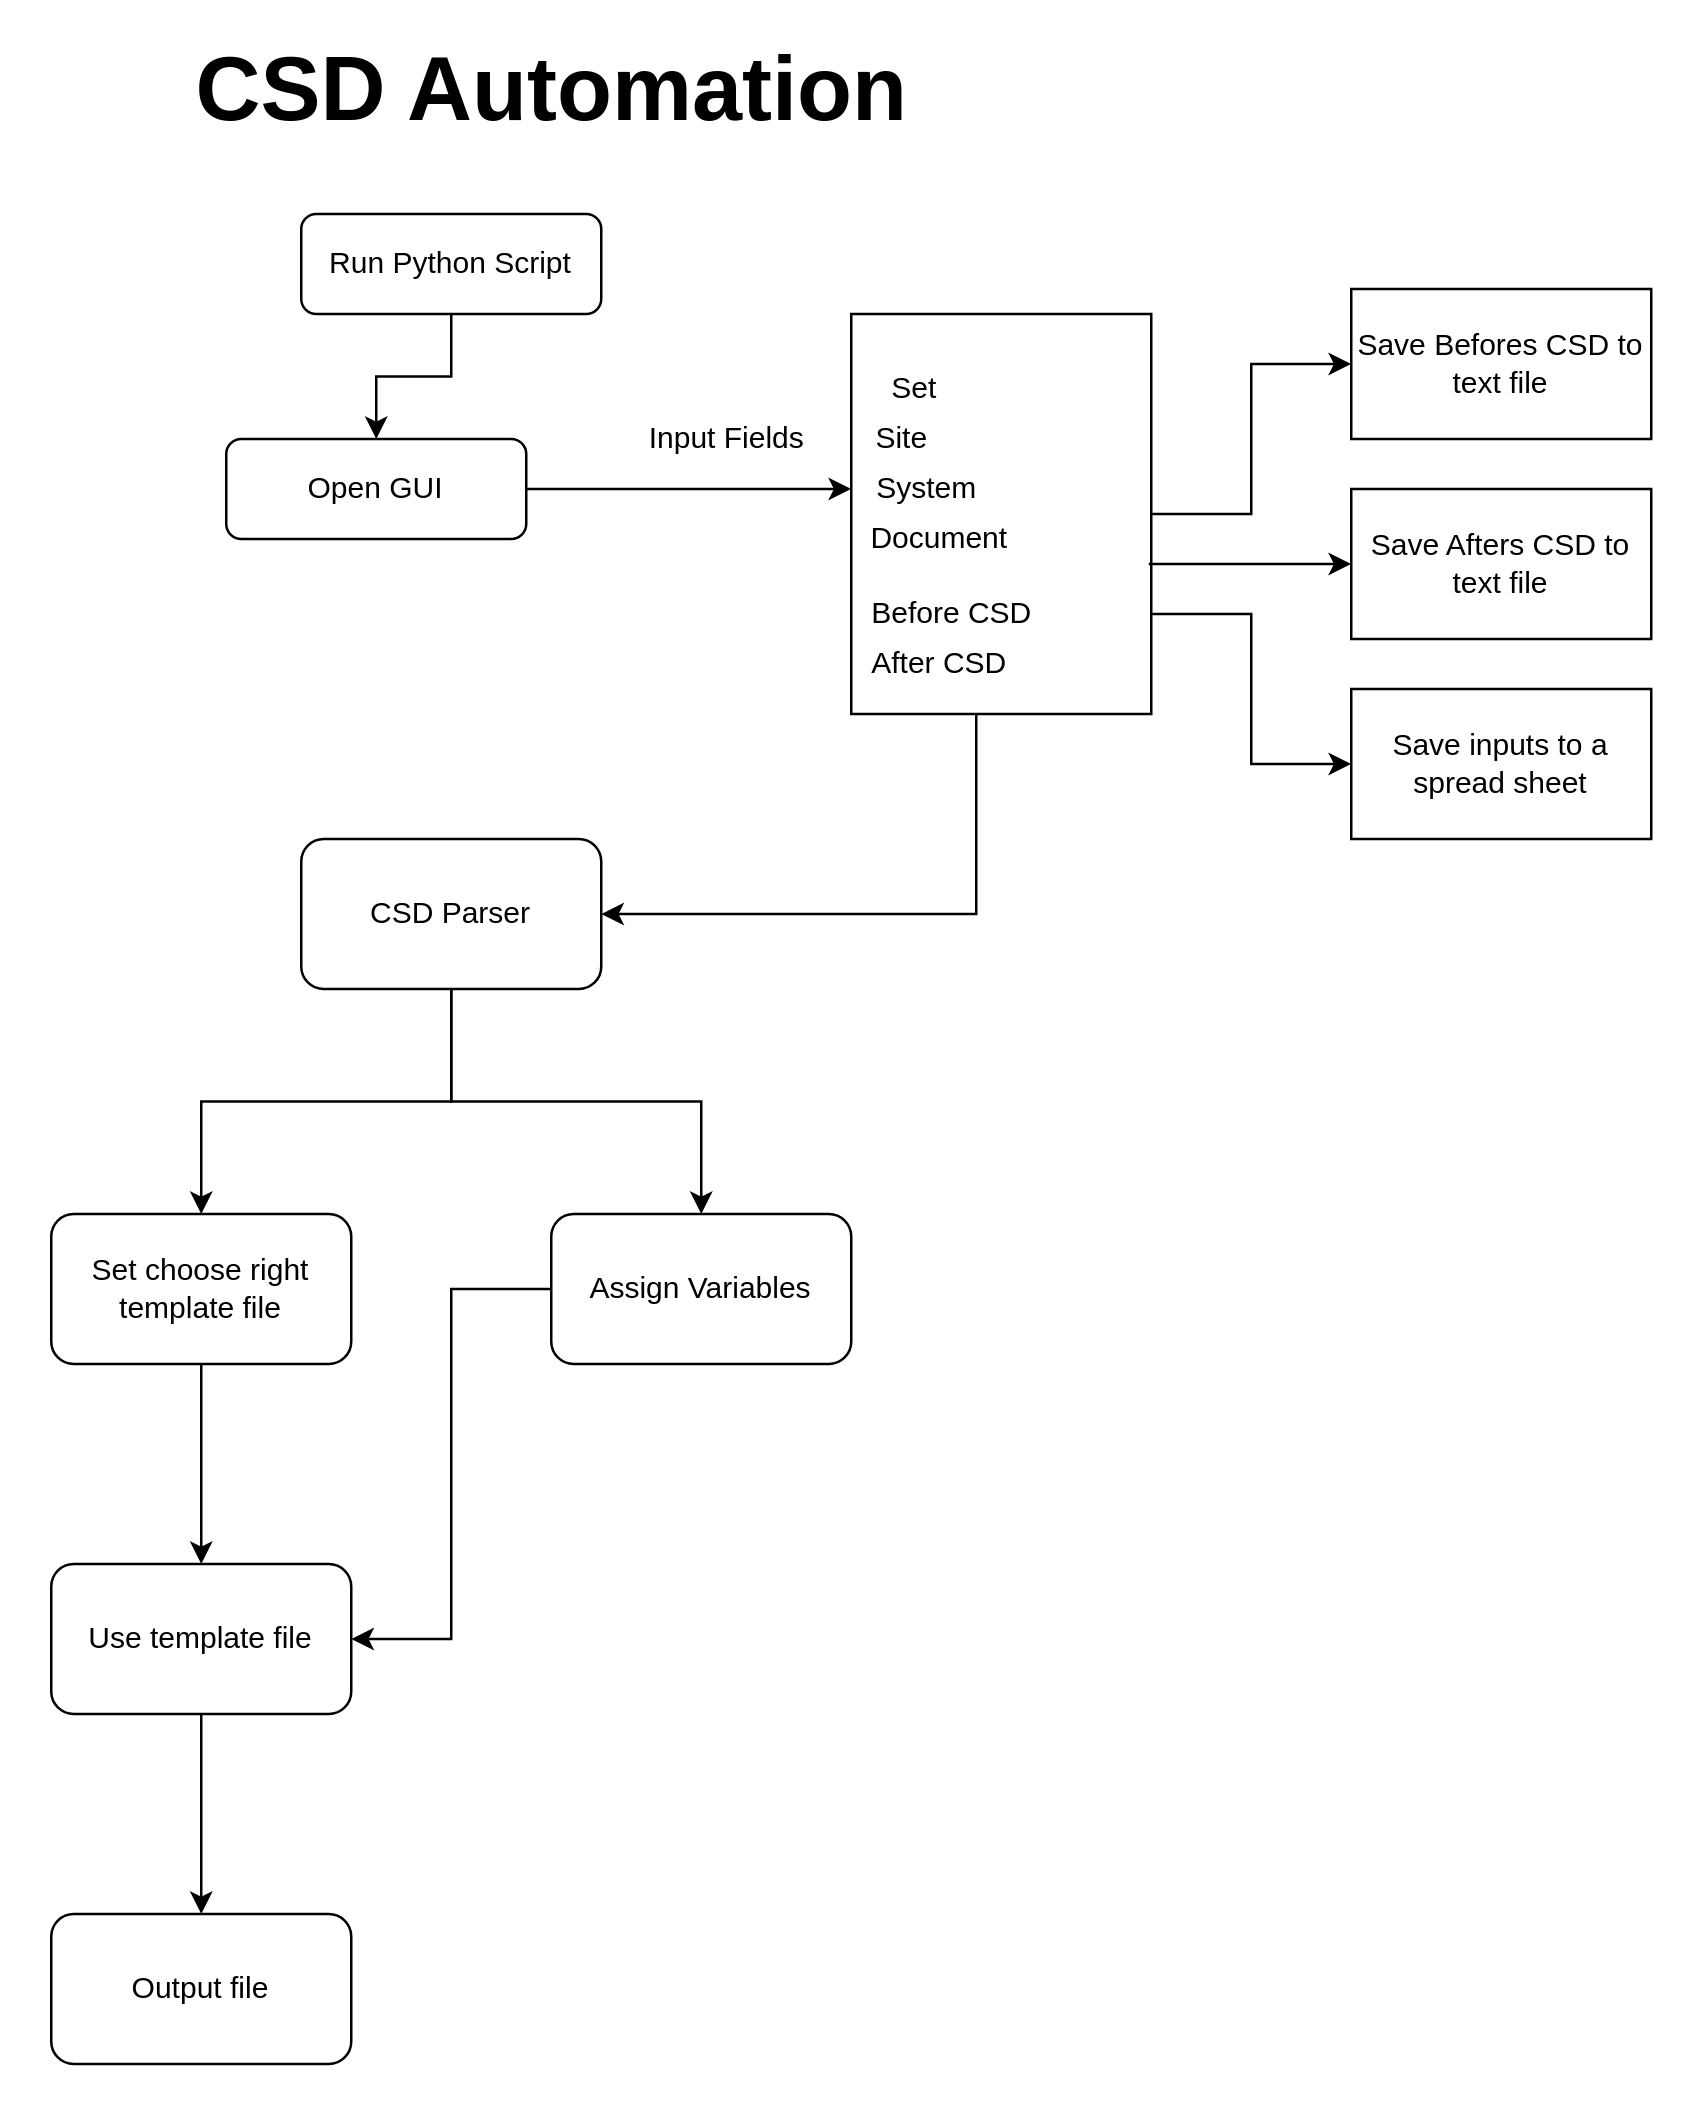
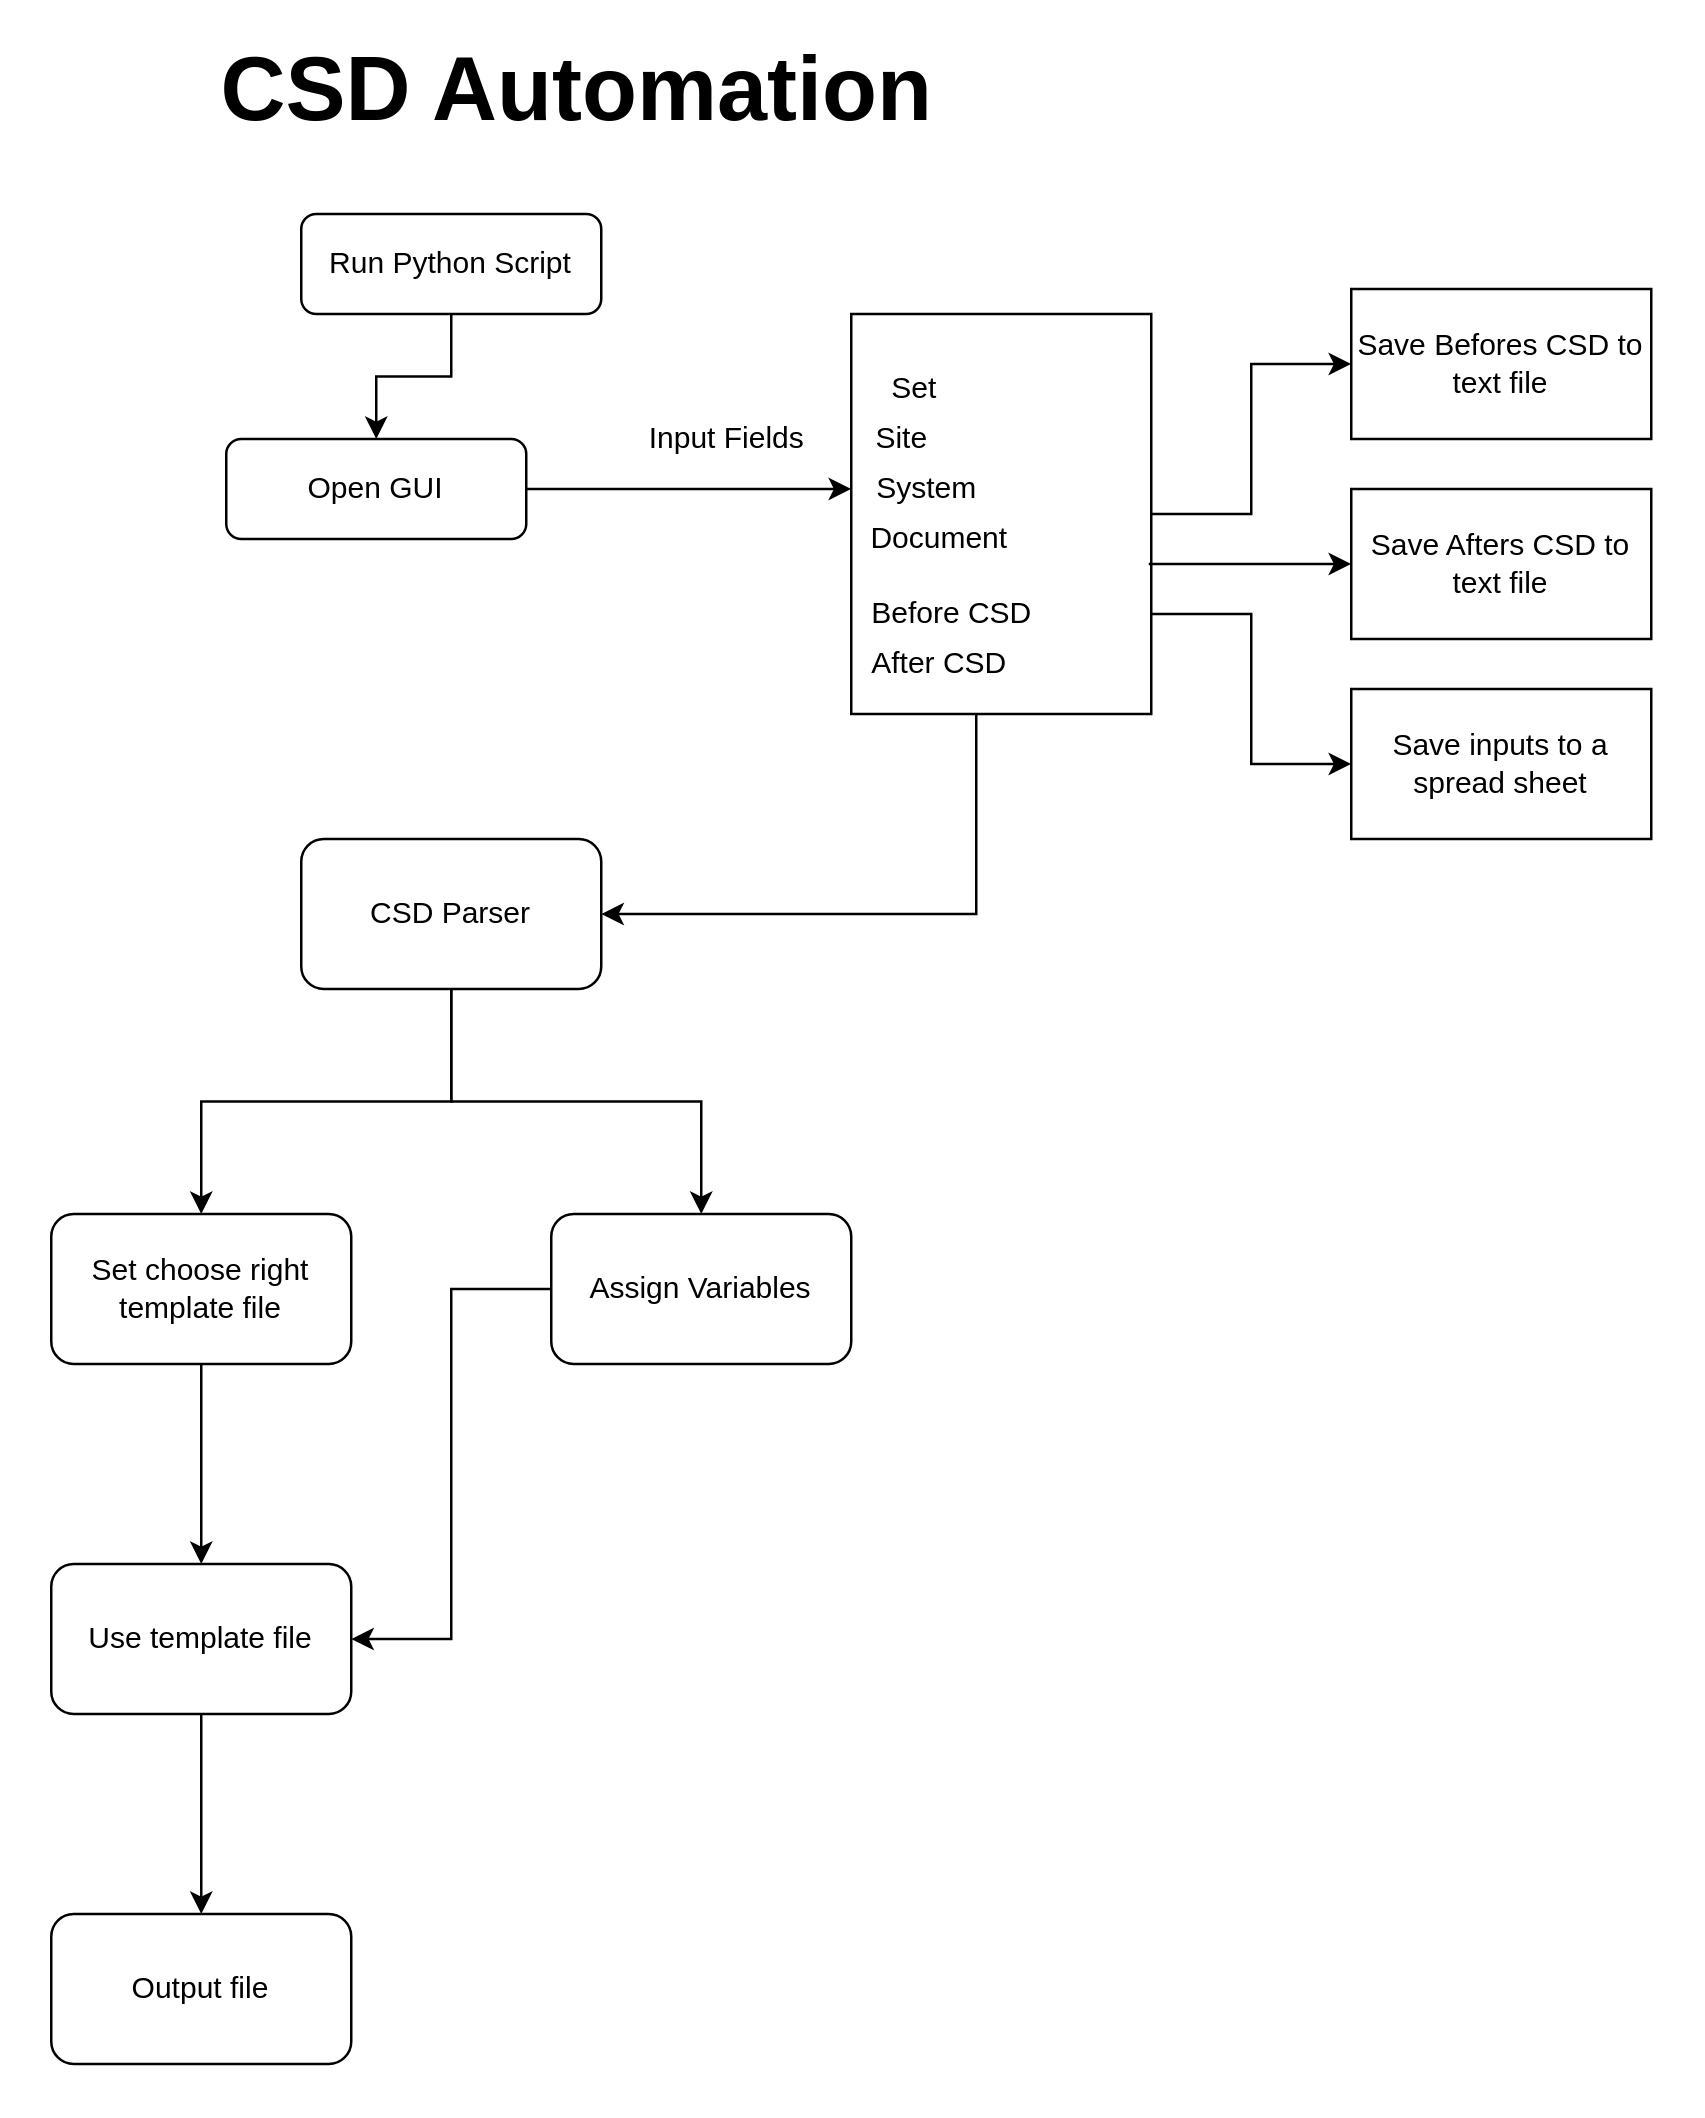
  <mxCell id="0" />
  <mxCell id="1" parent="0" />
  <mxCell id="2" value="" style="edgeStyle=orthogonalEdgeStyle;rounded=0;orthogonalLoop=1;jettySize=auto;html=1;" edge="1" parent="1" source="3" target="6"><mxGeometry relative="1" as="geometry" /></mxCell>
  <mxCell id="3" value="Run Python Script" style="rounded=1;whiteSpace=wrap;html=1;fontSize=12;glass=0;strokeWidth=1;shadow=0;" parent="1" vertex="1"><mxGeometry x="120" y="85" width="120" height="40" as="geometry" /></mxCell>
- <mxCell id="4" value="&lt;font style=&quot;font-size: 36px&quot;&gt;&lt;b&gt;CSD Automation&lt;/b&gt;&lt;/font&gt;&lt;br&gt;" style="text;html=1;align=center;verticalAlign=middle;resizable=0;points=[];autosize=1;strokeColor=none;" vertex="1" parent="1"><mxGeometry x="70" y="20" width="300" height="30" as="geometry" /></mxCell>
+ <mxCell id="4" value="&lt;font style=&quot;font-size: 36px&quot;&gt;&lt;b&gt;CSD Automation&lt;/b&gt;&lt;/font&gt;&lt;br&gt;" style="text;html=1;align=center;verticalAlign=middle;resizable=0;points=[];autosize=1;strokeColor=none;" vertex="1" parent="1"><mxGeometry x="80" y="20" width="300" height="30" as="geometry" /></mxCell>
  <mxCell id="5" value="" style="edgeStyle=orthogonalEdgeStyle;rounded=0;orthogonalLoop=1;jettySize=auto;html=1;" edge="1" parent="1" source="6" target="12"><mxGeometry relative="1" as="geometry" /></mxCell>
  <mxCell id="6" value="Open GUI" style="rounded=1;whiteSpace=wrap;html=1;fontSize=12;glass=0;strokeWidth=1;shadow=0;" vertex="1" parent="1"><mxGeometry x="90" y="175" width="120" height="40" as="geometry" /></mxCell>
  <mxCell id="7" value="" style="edgeStyle=orthogonalEdgeStyle;rounded=0;orthogonalLoop=1;jettySize=auto;html=1;" edge="1" parent="1" source="9" target="19"><mxGeometry relative="1" as="geometry"><Array as="points"><mxPoint x="390" y="365" /></Array></mxGeometry></mxCell>
  <mxCell id="8" value="" style="edgeStyle=orthogonalEdgeStyle;rounded=0;orthogonalLoop=1;jettySize=auto;html=1;" edge="1" parent="1" source="9" target="22"><mxGeometry relative="1" as="geometry" /></mxCell>
  <mxCell id="9" value="" style="rounded=0;whiteSpace=wrap;html=1;" vertex="1" parent="1"><mxGeometry x="340" y="125" width="120" height="160" as="geometry" /></mxCell>
  <mxCell id="10" value="Set" style="text;html=1;align=center;verticalAlign=middle;resizable=0;points=[];autosize=1;strokeColor=none;" vertex="1" parent="1"><mxGeometry x="340" y="145" width="50" height="20" as="geometry" /></mxCell>
  <mxCell id="11" value="Site" style="text;html=1;align=center;verticalAlign=middle;resizable=0;points=[];autosize=1;strokeColor=none;" vertex="1" parent="1"><mxGeometry x="340" y="165" width="40" height="20" as="geometry" /></mxCell>
  <mxCell id="12" value="System" style="text;html=1;align=center;verticalAlign=middle;resizable=0;points=[];autosize=1;strokeColor=none;" vertex="1" parent="1"><mxGeometry x="340" y="185" width="60" height="20" as="geometry" /></mxCell>
  <mxCell id="13" value="Document" style="text;html=1;align=center;verticalAlign=middle;resizable=0;points=[];autosize=1;strokeColor=none;" vertex="1" parent="1"><mxGeometry x="340" y="205" width="70" height="20" as="geometry" /></mxCell>
  <mxCell id="14" value="Before CSD" style="text;html=1;align=center;verticalAlign=middle;resizable=0;points=[];autosize=1;strokeColor=none;" vertex="1" parent="1"><mxGeometry x="340" y="235" width="80" height="20" as="geometry" /></mxCell>
  <mxCell id="15" value="After CSD" style="text;html=1;align=center;verticalAlign=middle;resizable=0;points=[];autosize=1;strokeColor=none;" vertex="1" parent="1"><mxGeometry x="340" y="255" width="70" height="20" as="geometry" /></mxCell>
  <mxCell id="16" value="Input Fields" style="text;html=1;align=center;verticalAlign=middle;resizable=0;points=[];autosize=1;strokeColor=none;" vertex="1" parent="1"><mxGeometry x="250" y="165" width="80" height="20" as="geometry" /></mxCell>
  <mxCell id="17" value="" style="edgeStyle=orthogonalEdgeStyle;rounded=0;orthogonalLoop=1;jettySize=auto;html=1;" edge="1" parent="1" source="19" target="21"><mxGeometry relative="1" as="geometry" /></mxCell>
  <mxCell id="18" value="" style="edgeStyle=orthogonalEdgeStyle;rounded=0;orthogonalLoop=1;jettySize=auto;html=1;" edge="1" parent="1" source="19" target="28"><mxGeometry relative="1" as="geometry" /></mxCell>
  <mxCell id="19" value="CSD Parser" style="rounded=1;whiteSpace=wrap;html=1;" vertex="1" parent="1"><mxGeometry x="120" y="335" width="120" height="60" as="geometry" /></mxCell>
  <mxCell id="20" value="" style="edgeStyle=orthogonalEdgeStyle;rounded=0;orthogonalLoop=1;jettySize=auto;html=1;entryX=1;entryY=0.5;entryDx=0;entryDy=0;" edge="1" parent="1" source="21" target="30"><mxGeometry relative="1" as="geometry"><mxPoint x="280" y="625" as="targetPoint" /></mxGeometry></mxCell>
  <mxCell id="21" value="Assign Variables" style="rounded=1;whiteSpace=wrap;html=1;" vertex="1" parent="1"><mxGeometry x="220" y="485" width="120" height="60" as="geometry" /></mxCell>
  <mxCell id="22" value="Save Befores CSD to text file" style="whiteSpace=wrap;html=1;rounded=0;" vertex="1" parent="1"><mxGeometry x="540" y="115" width="120" height="60" as="geometry" /></mxCell>
  <mxCell id="23" value="Save Afters CSD to text file" style="whiteSpace=wrap;html=1;rounded=0;" vertex="1" parent="1"><mxGeometry x="540" y="195" width="120" height="60" as="geometry" /></mxCell>
  <mxCell id="24" value="" style="endArrow=classic;html=1;entryX=0;entryY=0.5;entryDx=0;entryDy=0;" edge="1" parent="1" target="23"><mxGeometry width="50" height="50" relative="1" as="geometry"><mxPoint x="459" y="225" as="sourcePoint" /><mxPoint x="400" y="345" as="targetPoint" /></mxGeometry></mxCell>
  <mxCell id="25" value="Save inputs to a spread sheet" style="whiteSpace=wrap;html=1;rounded=0;" vertex="1" parent="1"><mxGeometry x="540" y="275" width="120" height="60" as="geometry" /></mxCell>
  <mxCell id="26" value="" style="edgeStyle=orthogonalEdgeStyle;rounded=0;orthogonalLoop=1;jettySize=auto;html=1;entryX=0;entryY=0.5;entryDx=0;entryDy=0;exitX=1;exitY=0.75;exitDx=0;exitDy=0;" edge="1" parent="1" source="9" target="25"><mxGeometry relative="1" as="geometry"><mxPoint x="430" y="395" as="sourcePoint" /><mxPoint x="510" y="335" as="targetPoint" /></mxGeometry></mxCell>
  <mxCell id="27" value="" style="edgeStyle=orthogonalEdgeStyle;rounded=0;orthogonalLoop=1;jettySize=auto;html=1;" edge="1" parent="1" source="28" target="30"><mxGeometry relative="1" as="geometry" /></mxCell>
  <mxCell id="28" value="Set choose right template file" style="rounded=1;whiteSpace=wrap;html=1;" vertex="1" parent="1"><mxGeometry x="20" y="485" width="120" height="60" as="geometry" /></mxCell>
  <mxCell id="29" value="" style="edgeStyle=orthogonalEdgeStyle;rounded=0;orthogonalLoop=1;jettySize=auto;html=1;" edge="1" parent="1" source="30" target="31"><mxGeometry relative="1" as="geometry" /></mxCell>
  <mxCell id="30" value="Use template file" style="rounded=1;whiteSpace=wrap;html=1;" vertex="1" parent="1"><mxGeometry x="20" y="625" width="120" height="60" as="geometry" /></mxCell>
  <mxCell id="31" value="Output file" style="rounded=1;whiteSpace=wrap;html=1;" vertex="1" parent="1"><mxGeometry x="20" y="765" width="120" height="60" as="geometry" /></mxCell>
